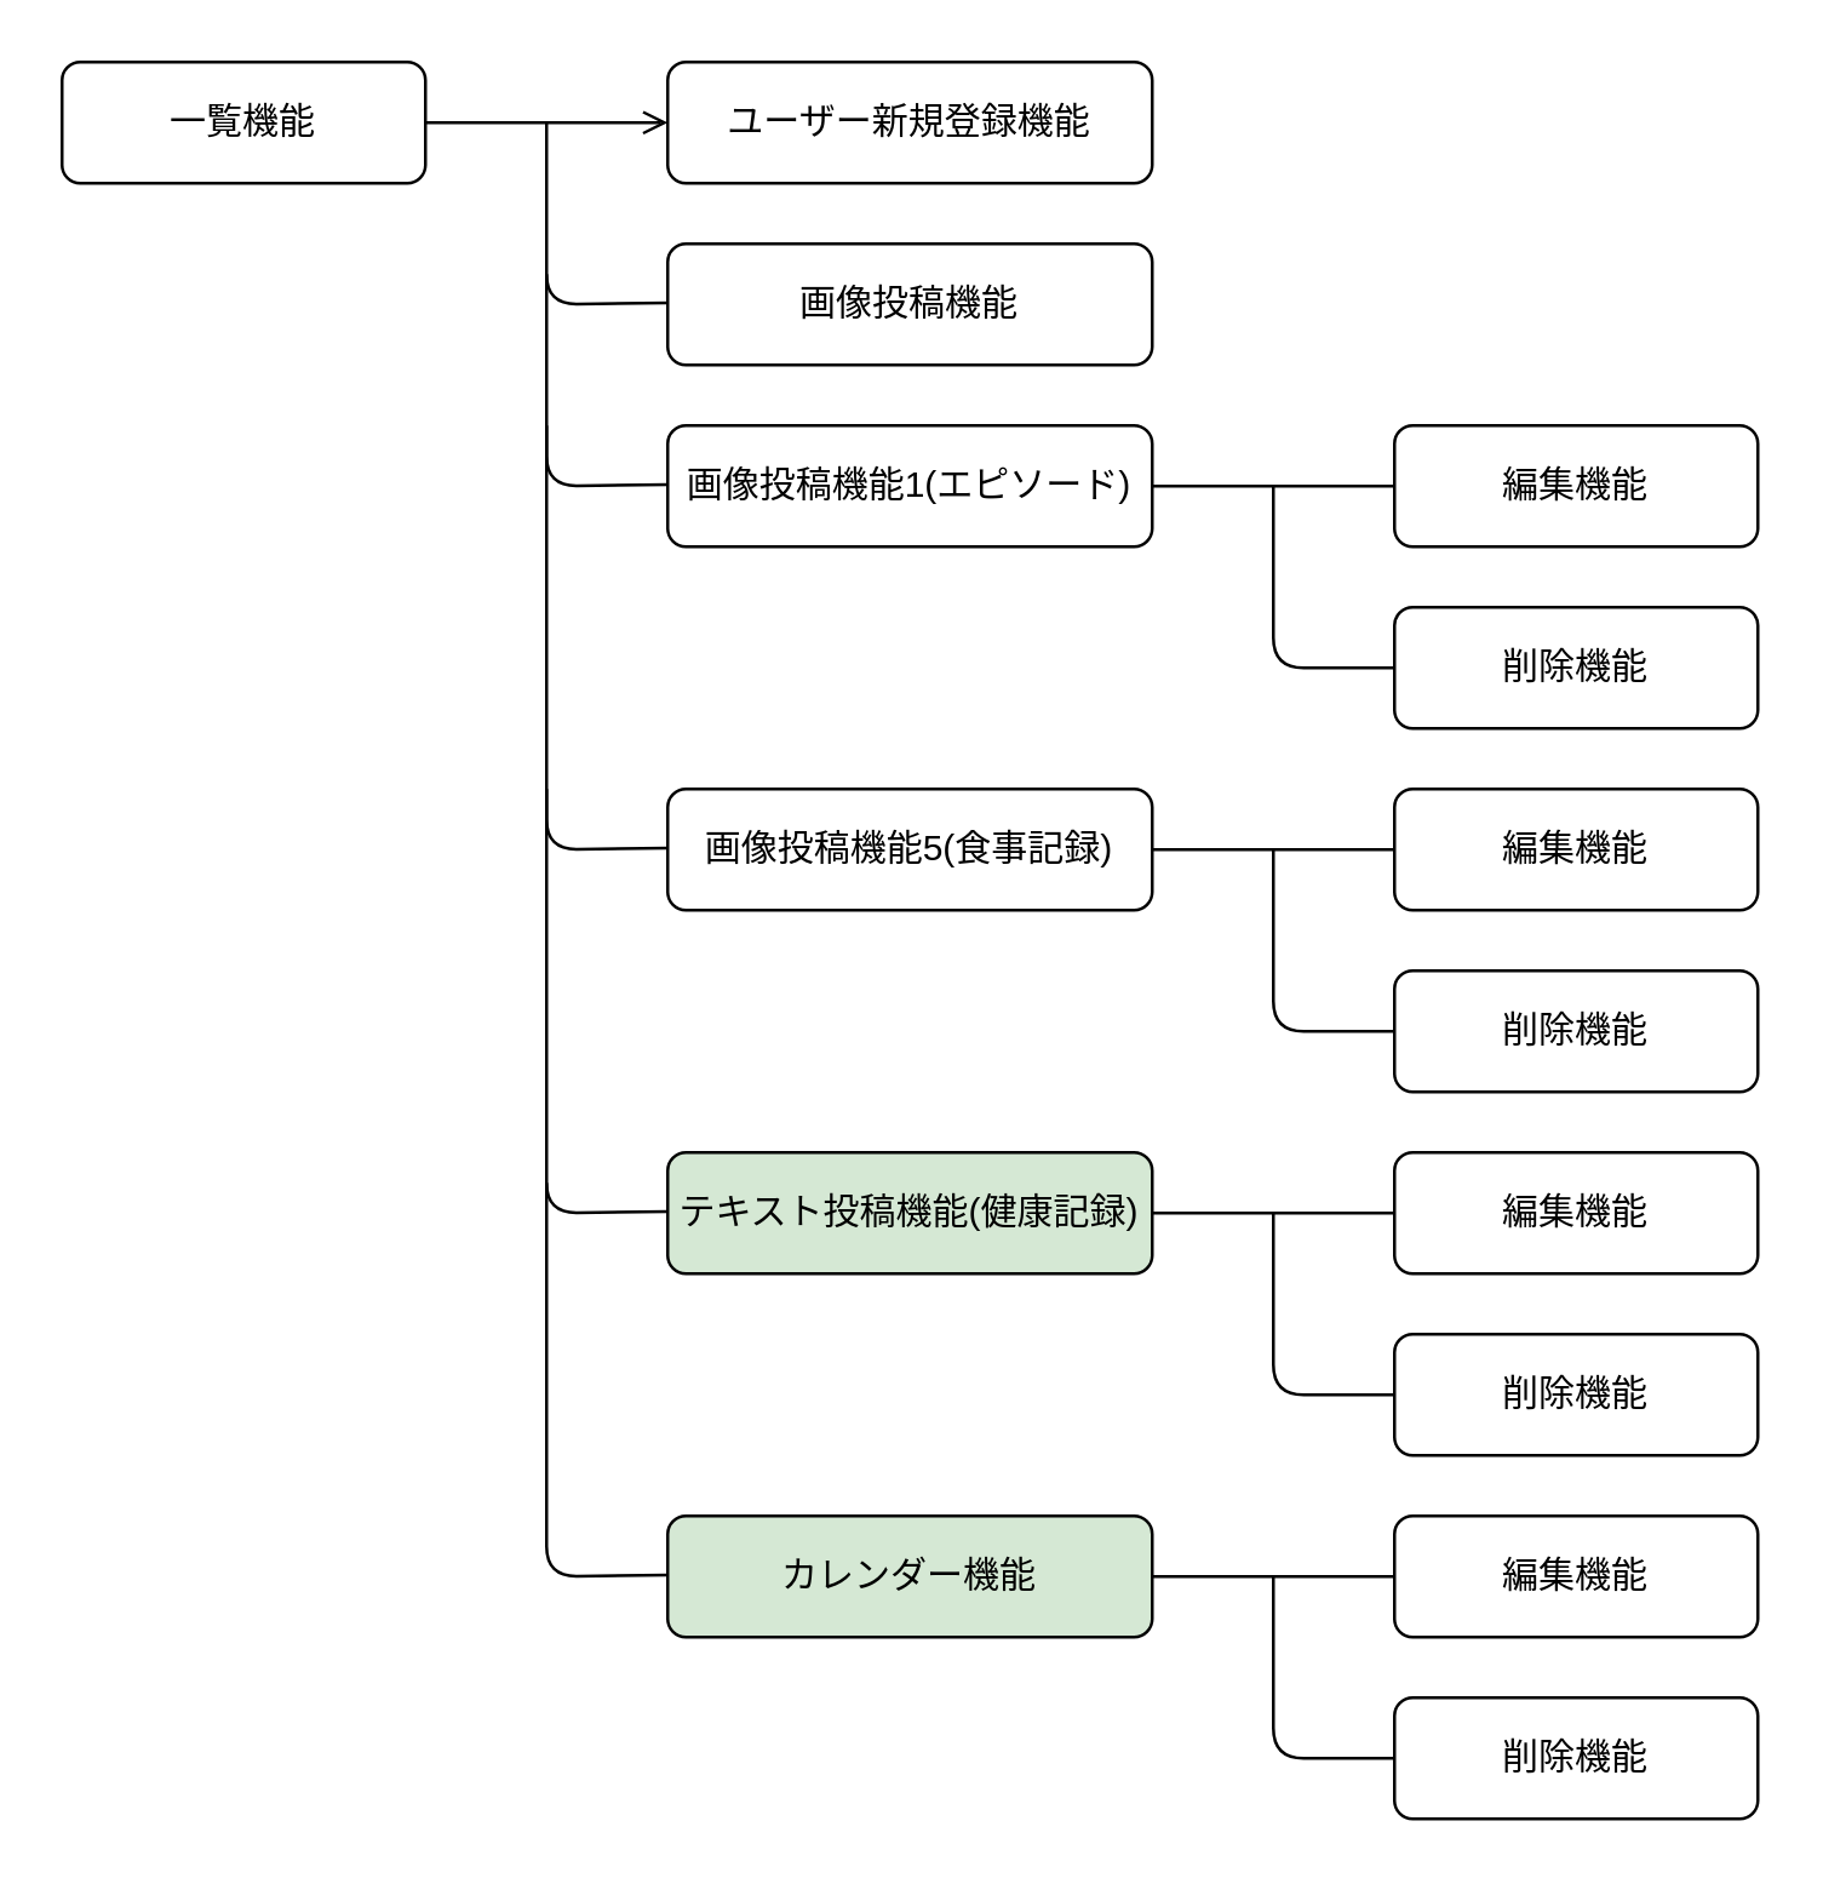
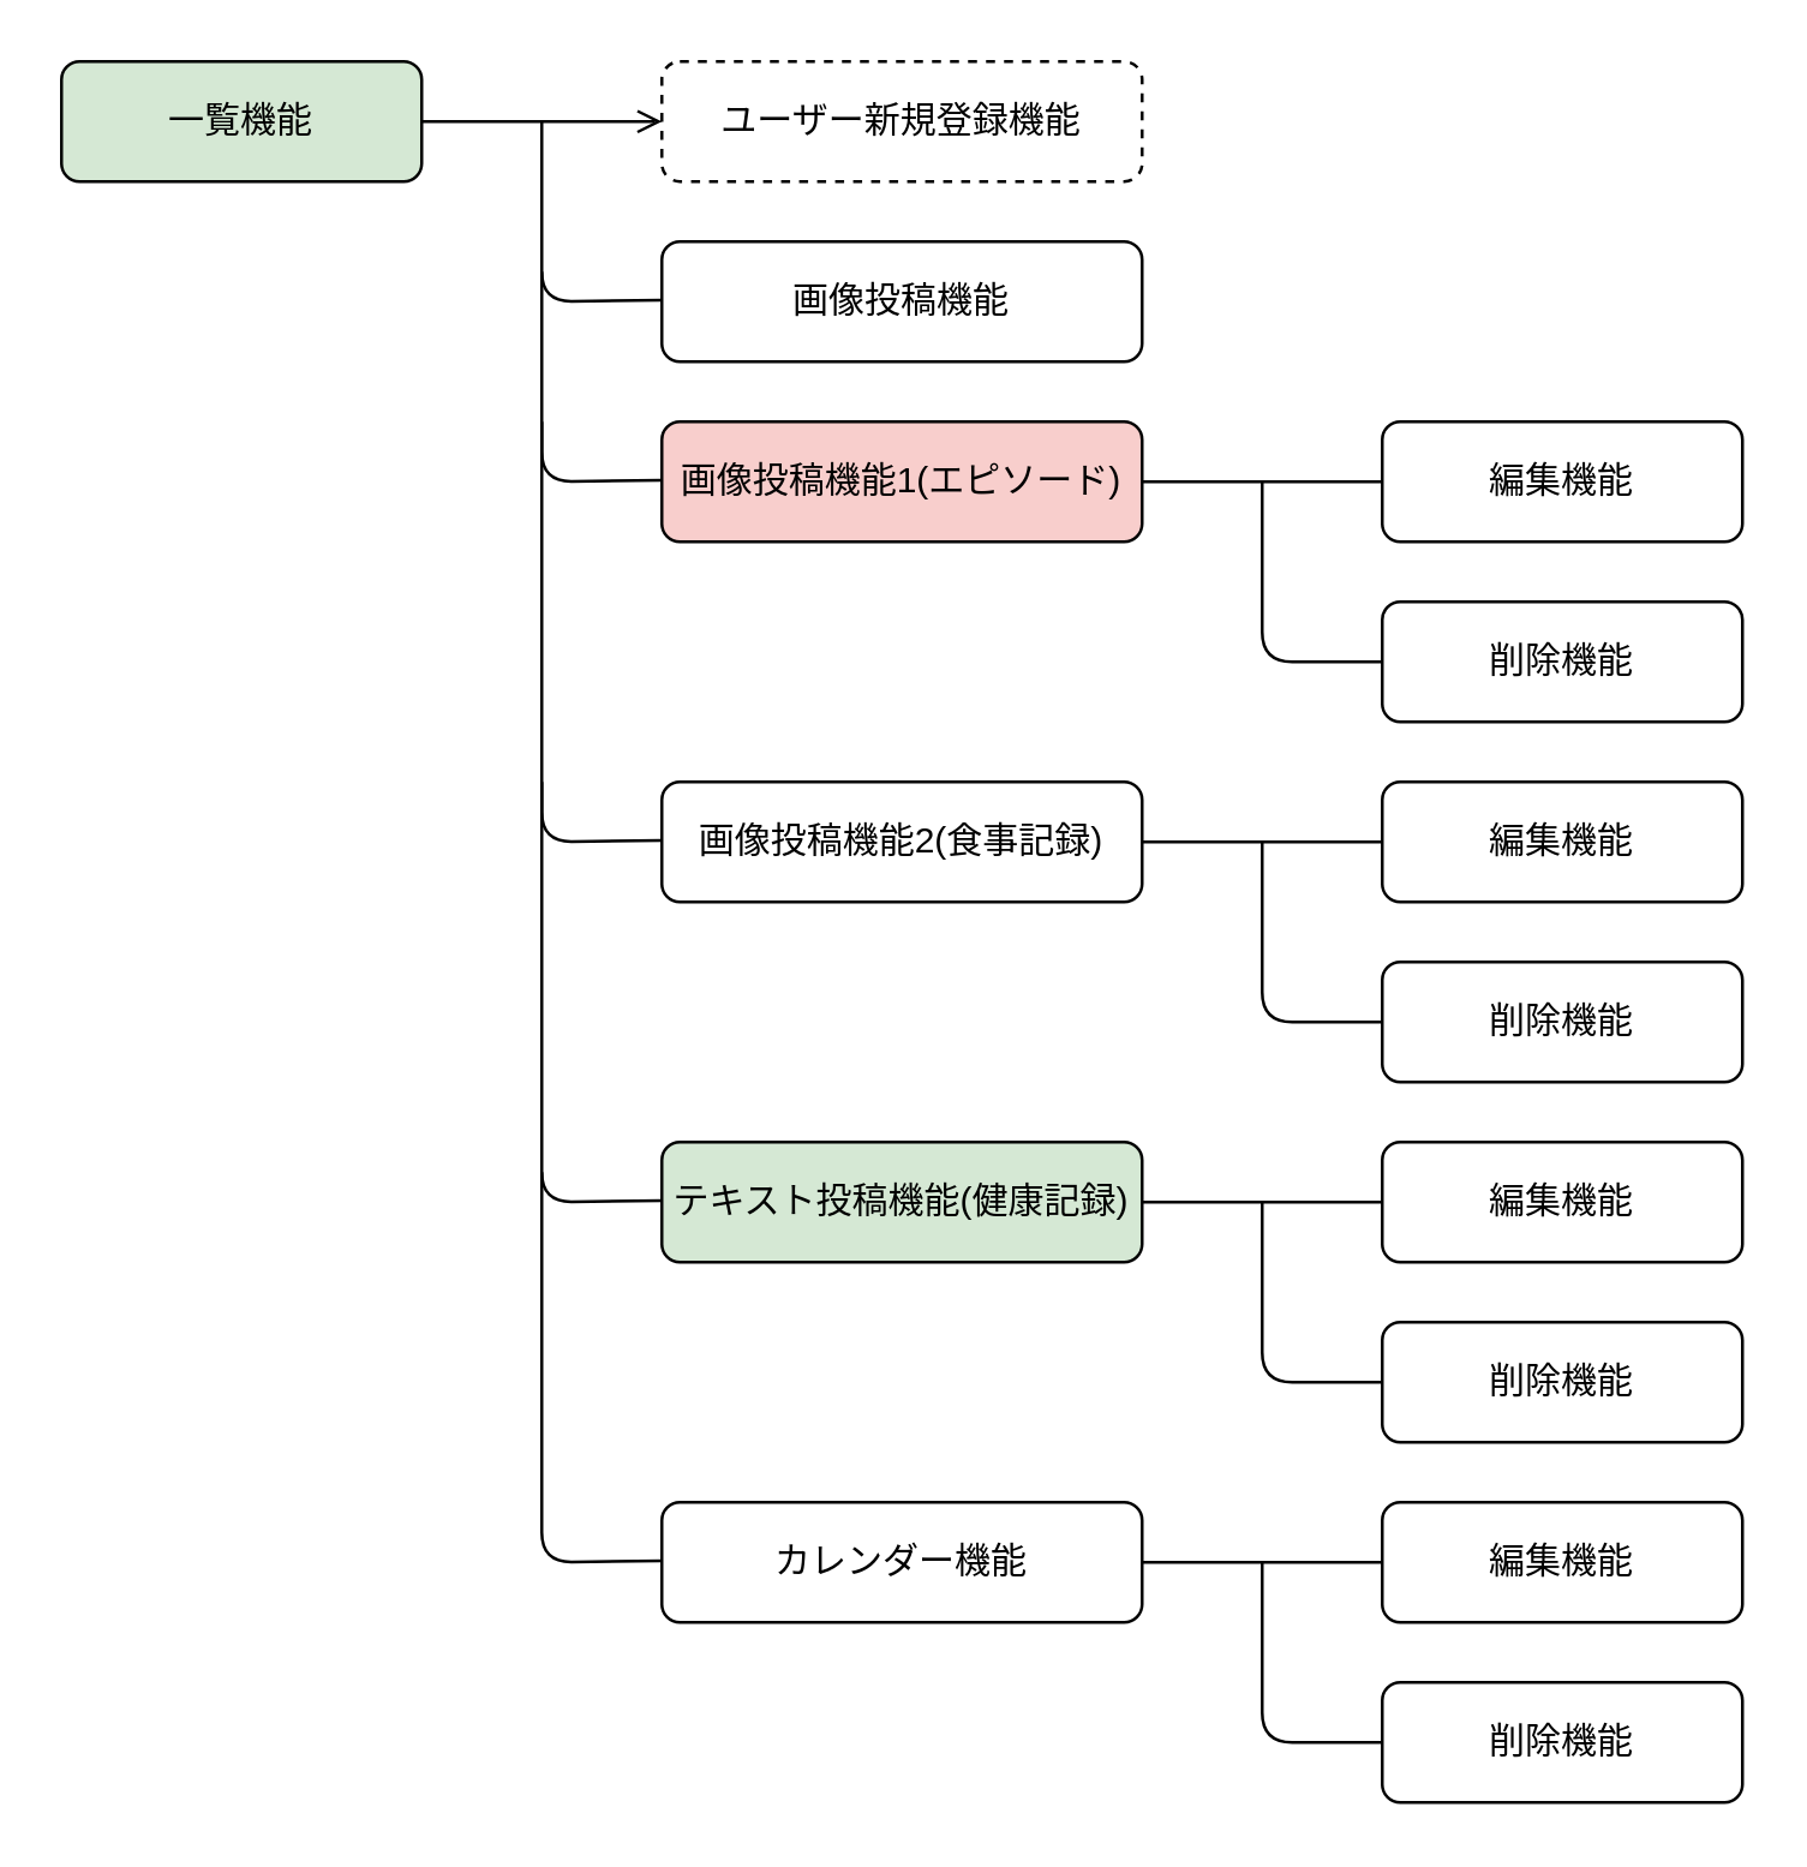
  <mxCell id="0" />
  <mxCell id="1" parent="0" />
- <mxCell id="2" value="一覧機能" style="rounded=1;whiteSpace=wrap;html=1;" parent="1" vertex="1"><mxGeometry x="20" y="20" width="120" height="40" as="geometry" /></mxCell>
- <mxCell id="3" value="ユーザー新規登録機能" style="rounded=1;whiteSpace=wrap;html=1;" parent="1" vertex="1"><mxGeometry x="220" y="20" width="160" height="40" as="geometry" /></mxCell>
+ <mxCell id="2" value="一覧機能" style="rounded=1;whiteSpace=wrap;html=1;fillColor=#d5e8d4;" parent="1" vertex="1"><mxGeometry x="20" y="20" width="120" height="40" as="geometry" /></mxCell>
+ <mxCell id="3" value="ユーザー新規登録機能" style="rounded=1;whiteSpace=wrap;html=1;dashed=1;" parent="1" vertex="1"><mxGeometry x="220" y="20" width="160" height="40" as="geometry" /></mxCell>
  <mxCell id="4" value="画像投稿機能" style="rounded=1;whiteSpace=wrap;html=1;" parent="1" vertex="1"><mxGeometry x="220" y="80" width="160" height="40" as="geometry" /></mxCell>
- <mxCell id="5" value="画像投稿機能1(エピソード)" style="rounded=1;whiteSpace=wrap;html=1;" parent="1" vertex="1"><mxGeometry x="220" y="140" width="160" height="40" as="geometry" /></mxCell>
- <mxCell id="6" value="画像投稿機能5(食事記録)" style="rounded=1;whiteSpace=wrap;html=1;" parent="1" vertex="1"><mxGeometry x="220" y="260" width="160" height="40" as="geometry" /></mxCell>
+ <mxCell id="5" value="画像投稿機能1(エピソード)" style="rounded=1;whiteSpace=wrap;html=1;fillColor=#f8cecc;" parent="1" vertex="1"><mxGeometry x="220" y="140" width="160" height="40" as="geometry" /></mxCell>
+ <mxCell id="6" value="画像投稿機能2(食事記録)" style="rounded=1;whiteSpace=wrap;html=1;" parent="1" vertex="1"><mxGeometry x="220" y="260" width="160" height="40" as="geometry" /></mxCell>
  <mxCell id="7" value="テキスト投稿機能(健康記録)" style="rounded=1;whiteSpace=wrap;html=1;fillColor=#d5e8d4;" parent="1" vertex="1"><mxGeometry x="220" y="380" width="160" height="40" as="geometry" /></mxCell>
- <mxCell id="8" value="カレンダー機能" style="rounded=1;whiteSpace=wrap;html=1;fillColor=#d5e8d4;" parent="1" vertex="1"><mxGeometry x="220" y="500" width="160" height="40" as="geometry" /></mxCell>
+ <mxCell id="8" value="カレンダー機能" style="rounded=1;whiteSpace=wrap;html=1;" parent="1" vertex="1"><mxGeometry x="220" y="500" width="160" height="40" as="geometry" /></mxCell>
  <mxCell id="9" value="編集機能" style="rounded=1;whiteSpace=wrap;html=1;" parent="1" vertex="1"><mxGeometry x="460" y="140" width="120" height="40" as="geometry" /></mxCell>
  <mxCell id="10" value="削除機能" style="rounded=1;whiteSpace=wrap;html=1;" parent="1" vertex="1"><mxGeometry x="460" y="200" width="120" height="40" as="geometry" /></mxCell>
  <mxCell id="11" value="編集機能" style="rounded=1;whiteSpace=wrap;html=1;" parent="1" vertex="1"><mxGeometry x="460" y="500" width="120" height="40" as="geometry" /></mxCell>
  <mxCell id="12" value="編集機能" style="rounded=1;whiteSpace=wrap;html=1;" parent="1" vertex="1"><mxGeometry x="460" y="380" width="120" height="40" as="geometry" /></mxCell>
  <mxCell id="13" value="編集機能" style="rounded=1;whiteSpace=wrap;html=1;" parent="1" vertex="1"><mxGeometry x="460" y="260" width="120" height="40" as="geometry" /></mxCell>
  <mxCell id="14" value="削除機能" style="rounded=1;whiteSpace=wrap;html=1;" parent="1" vertex="1"><mxGeometry x="460" y="320" width="120" height="40" as="geometry" /></mxCell>
  <mxCell id="15" value="削除機能" style="rounded=1;whiteSpace=wrap;html=1;" parent="1" vertex="1"><mxGeometry x="460" y="440" width="120" height="40" as="geometry" /></mxCell>
  <mxCell id="16" value="削除機能" style="rounded=1;whiteSpace=wrap;html=1;" parent="1" vertex="1"><mxGeometry x="460" y="560" width="120" height="40" as="geometry" /></mxCell>
  <mxCell id="17" value="" style="endArrow=none;html=1;entryX=0;entryY=0.5;entryDx=0;entryDy=0;exitX=1;exitY=0.5;exitDx=0;exitDy=0;" parent="1" source="5" target="9" edge="1"><mxGeometry width="50" height="50" relative="1" as="geometry"><mxPoint x="380" y="460" as="sourcePoint" /><mxPoint x="440" y="460" as="targetPoint" /><Array as="points" /></mxGeometry></mxCell>
  <mxCell id="18" value="" style="endArrow=none;html=1;entryX=0;entryY=0.5;entryDx=0;entryDy=0;exitX=1;exitY=0.5;exitDx=0;exitDy=0;" parent="1" source="6" target="13" edge="1"><mxGeometry width="50" height="50" relative="1" as="geometry"><mxPoint x="390" y="170" as="sourcePoint" /><mxPoint x="470" y="170" as="targetPoint" /><Array as="points" /></mxGeometry></mxCell>
  <mxCell id="19" value="" style="endArrow=none;html=1;entryX=0;entryY=0.5;entryDx=0;entryDy=0;exitX=1;exitY=0.5;exitDx=0;exitDy=0;" parent="1" source="7" target="12" edge="1"><mxGeometry width="50" height="50" relative="1" as="geometry"><mxPoint x="390" y="290" as="sourcePoint" /><mxPoint x="470" y="290" as="targetPoint" /><Array as="points" /></mxGeometry></mxCell>
  <mxCell id="20" value="" style="endArrow=none;html=1;entryX=0;entryY=0.5;entryDx=0;entryDy=0;exitX=1;exitY=0.5;exitDx=0;exitDy=0;" parent="1" source="8" target="11" edge="1"><mxGeometry width="50" height="50" relative="1" as="geometry"><mxPoint x="400" y="300" as="sourcePoint" /><mxPoint x="480" y="300" as="targetPoint" /><Array as="points" /></mxGeometry></mxCell>
  <mxCell id="21" value="" style="endArrow=none;html=1;entryX=0;entryY=0.5;entryDx=0;entryDy=0;" parent="1" target="10" edge="1"><mxGeometry width="50" height="50" relative="1" as="geometry"><mxPoint x="420" y="160" as="sourcePoint" /><mxPoint x="490" y="310" as="targetPoint" /><Array as="points"><mxPoint x="420" y="220" /></Array></mxGeometry></mxCell>
  <mxCell id="22" value="" style="endArrow=none;html=1;entryX=0;entryY=0.5;entryDx=0;entryDy=0;" parent="1" target="14" edge="1"><mxGeometry width="50" height="50" relative="1" as="geometry"><mxPoint x="420" y="280" as="sourcePoint" /><mxPoint x="470" y="230" as="targetPoint" /><Array as="points"><mxPoint x="420" y="340" /></Array></mxGeometry></mxCell>
  <mxCell id="23" value="" style="endArrow=none;html=1;entryX=0;entryY=0.5;entryDx=0;entryDy=0;" parent="1" target="15" edge="1"><mxGeometry width="50" height="50" relative="1" as="geometry"><mxPoint x="420" y="400" as="sourcePoint" /><mxPoint x="470" y="350" as="targetPoint" /><Array as="points"><mxPoint x="420" y="460" /></Array></mxGeometry></mxCell>
  <mxCell id="24" value="" style="endArrow=none;html=1;entryX=0;entryY=0.5;entryDx=0;entryDy=0;" parent="1" target="16" edge="1"><mxGeometry width="50" height="50" relative="1" as="geometry"><mxPoint x="420" y="520" as="sourcePoint" /><mxPoint x="470" y="470" as="targetPoint" /><Array as="points"><mxPoint x="420" y="580" /></Array></mxGeometry></mxCell>
  <mxCell id="25" value="" style="endArrow=open;html=1;entryX=0;entryY=0.5;entryDx=0;entryDy=0;exitX=1;exitY=0.5;exitDx=0;exitDy=0;" parent="1" source="2" target="3" edge="1"><mxGeometry width="50" height="50" relative="1" as="geometry"><mxPoint x="390" y="170" as="sourcePoint" /><mxPoint x="470" y="170" as="targetPoint" /><Array as="points" /></mxGeometry></mxCell>
  <mxCell id="26" value="" style="endArrow=none;html=1;entryX=0;entryY=0.5;entryDx=0;entryDy=0;" parent="1" edge="1"><mxGeometry width="50" height="50" relative="1" as="geometry"><mxPoint x="180" y="40" as="sourcePoint" /><mxPoint x="220" y="99.5" as="targetPoint" /><Array as="points"><mxPoint x="180" y="100" /></Array></mxGeometry></mxCell>
  <mxCell id="27" value="" style="endArrow=none;html=1;entryX=0;entryY=0.5;entryDx=0;entryDy=0;" parent="1" edge="1"><mxGeometry width="50" height="50" relative="1" as="geometry"><mxPoint x="180" y="90" as="sourcePoint" /><mxPoint x="220" y="159.5" as="targetPoint" /><Array as="points"><mxPoint x="180" y="160" /></Array></mxGeometry></mxCell>
  <mxCell id="28" value="" style="endArrow=none;html=1;entryX=0;entryY=0.5;entryDx=0;entryDy=0;" parent="1" edge="1"><mxGeometry width="50" height="50" relative="1" as="geometry"><mxPoint x="180" y="140" as="sourcePoint" /><mxPoint x="220" y="279.5" as="targetPoint" /><Array as="points"><mxPoint x="180" y="280" /></Array></mxGeometry></mxCell>
  <mxCell id="29" value="" style="endArrow=none;html=1;entryX=0;entryY=0.5;entryDx=0;entryDy=0;" parent="1" edge="1"><mxGeometry width="50" height="50" relative="1" as="geometry"><mxPoint x="180" y="260" as="sourcePoint" /><mxPoint x="220" y="399.5" as="targetPoint" /><Array as="points"><mxPoint x="180" y="400" /></Array></mxGeometry></mxCell>
  <mxCell id="30" value="" style="endArrow=none;html=1;entryX=0;entryY=0.5;entryDx=0;entryDy=0;" parent="1" edge="1"><mxGeometry width="50" height="50" relative="1" as="geometry"><mxPoint x="180" y="390" as="sourcePoint" /><mxPoint x="220" y="519.5" as="targetPoint" /><Array as="points"><mxPoint x="180" y="520" /></Array></mxGeometry></mxCell>
